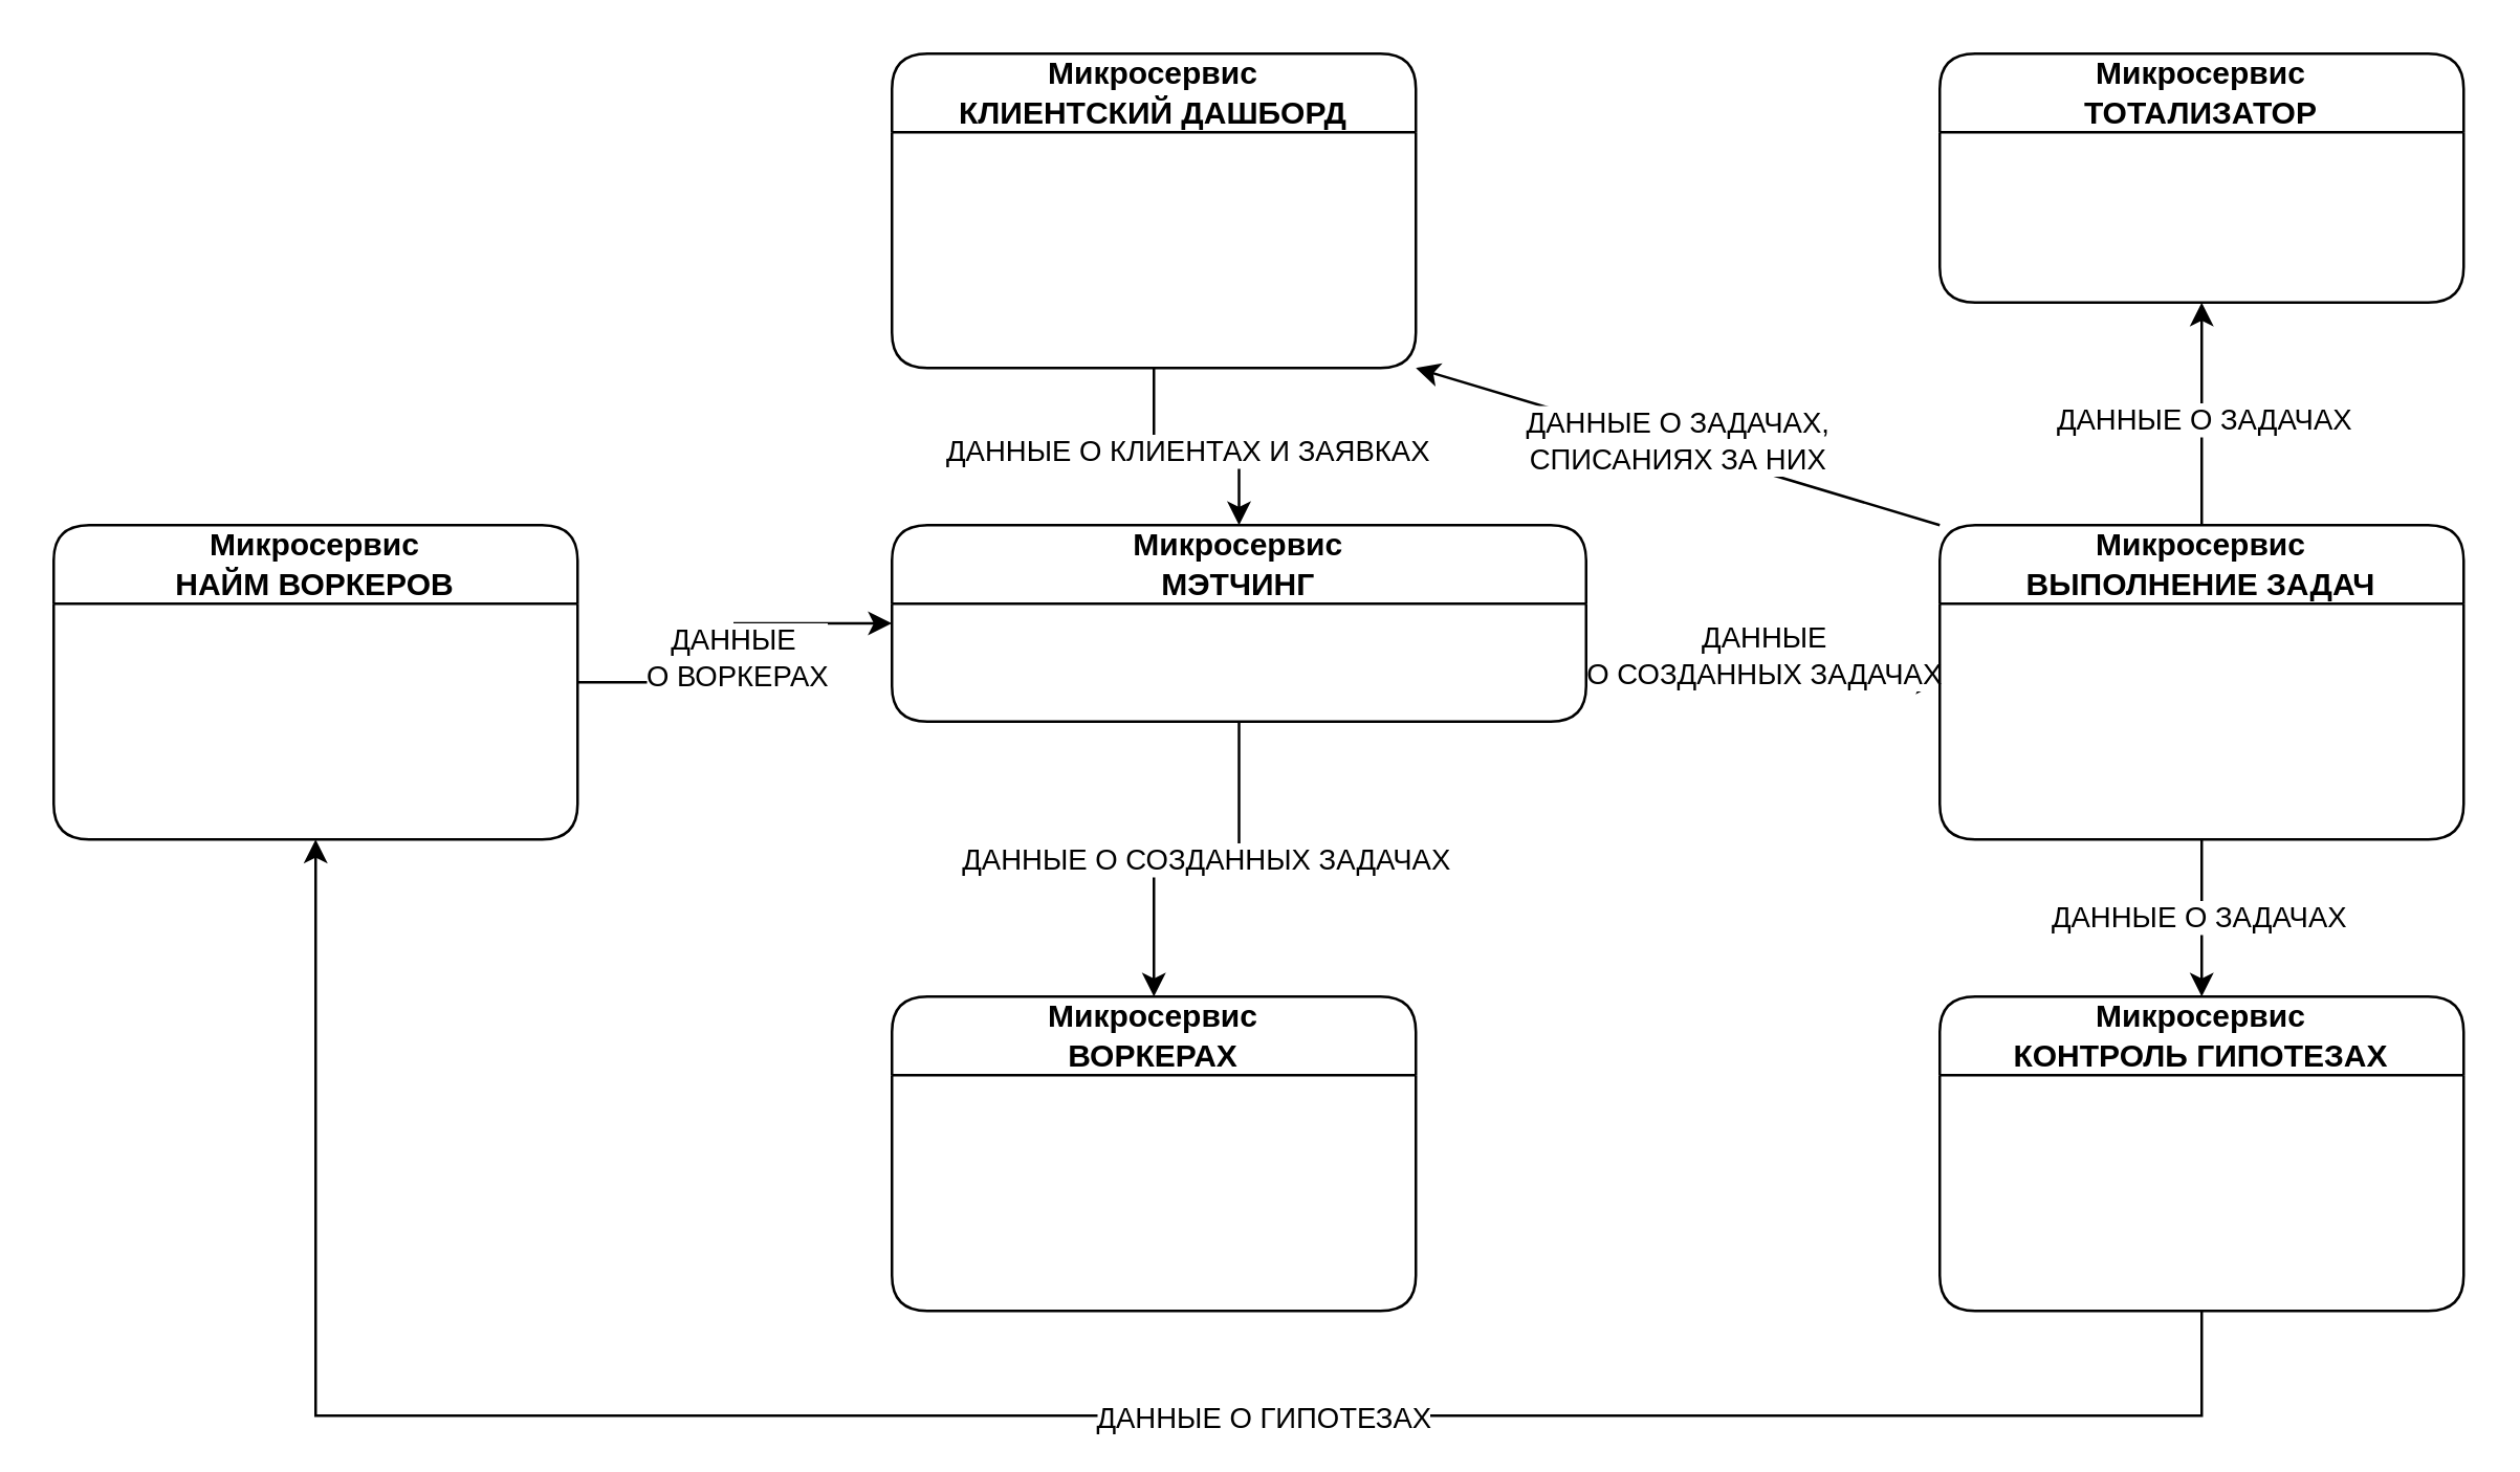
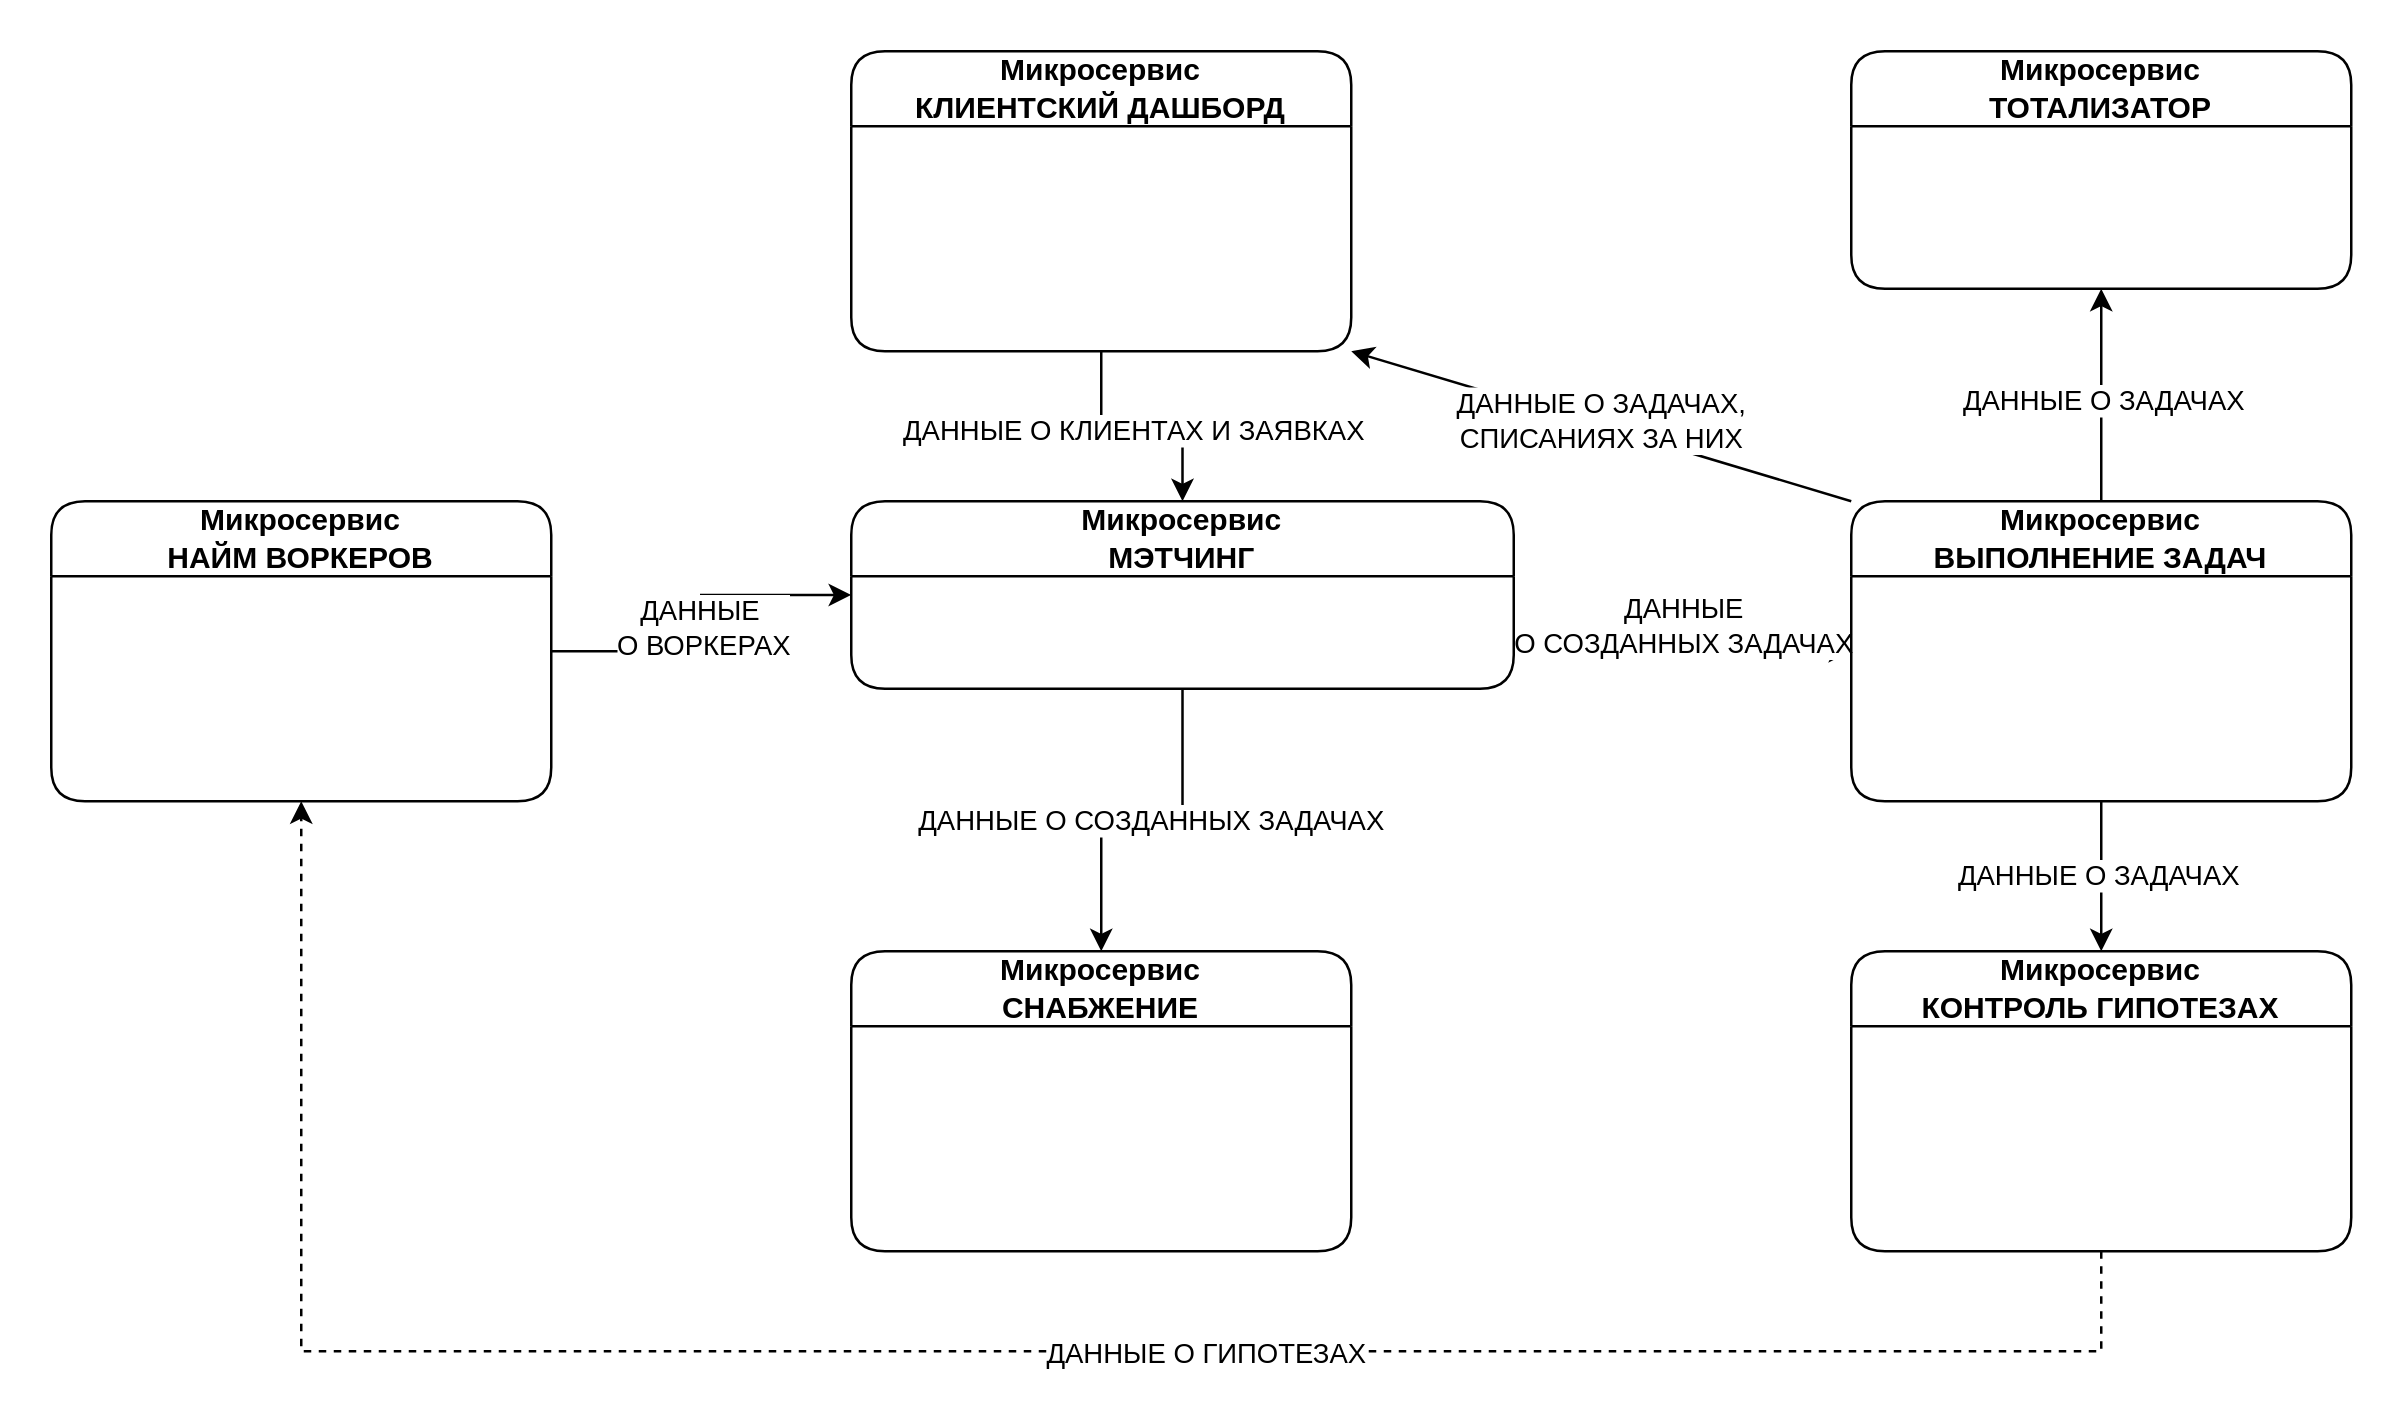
  <mxCell id="0" />
  <mxCell id="1" parent="0" />
  <mxCell id="2" style="edgeStyle=orthogonalEdgeStyle;rounded=0;orthogonalLoop=1;jettySize=auto;html=1;exitX=1;exitY=0.5;exitDx=0;exitDy=0;entryX=0;entryY=0.5;entryDx=0;entryDy=0;" edge="1" parent="1" source="4" target="9"><mxGeometry relative="1" as="geometry" /></mxCell>
  <mxCell id="3" value="ДАННЫЕ&amp;nbsp;&lt;div&gt;О ВОРКЕРАХ&lt;/div&gt;" style="edgeLabel;html=1;align=center;verticalAlign=middle;resizable=0;points=[];" vertex="1" connectable="0" parent="2"><mxGeometry x="-0.017" relative="1" as="geometry"><mxPoint as="offset" /></mxGeometry></mxCell>
  <mxCell id="4" value="Микросервис&lt;div&gt;НАЙМ ВОРКЕРОВ&lt;/div&gt;" style="swimlane;whiteSpace=wrap;html=1;rounded=1;startSize=30;" vertex="1" parent="1"><mxGeometry x="20" y="200" width="200" height="120" as="geometry" /></mxCell>
  <mxCell id="5" style="edgeStyle=orthogonalEdgeStyle;rounded=0;orthogonalLoop=1;jettySize=auto;html=1;exitX=0.5;exitY=1;exitDx=0;exitDy=0;entryX=0.5;entryY=0;entryDx=0;entryDy=0;" edge="1" parent="1" source="9" target="13"><mxGeometry relative="1" as="geometry" /></mxCell>
  <mxCell id="6" value="ДАННЫЕ О СОЗДАННЫХ ЗАДАЧАХ" style="edgeLabel;html=1;align=center;verticalAlign=middle;resizable=0;points=[];" vertex="1" connectable="0" parent="5"><mxGeometry x="-0.033" relative="1" as="geometry"><mxPoint as="offset" /></mxGeometry></mxCell>
  <mxCell id="7" style="edgeStyle=orthogonalEdgeStyle;rounded=0;orthogonalLoop=1;jettySize=auto;html=1;exitX=1;exitY=0.5;exitDx=0;exitDy=0;entryX=0;entryY=0.5;entryDx=0;entryDy=0;" edge="1" parent="1" source="9" target="20"><mxGeometry relative="1" as="geometry" /></mxCell>
  <mxCell id="8" value="ДАННЫЕ&lt;div&gt;О СОЗДАННЫХ ЗАДАЧАХ&lt;/div&gt;" style="edgeLabel;html=1;align=center;verticalAlign=middle;resizable=0;points=[];" vertex="1" connectable="0" parent="7"><mxGeometry relative="1" as="geometry"><mxPoint as="offset" /></mxGeometry></mxCell>
  <mxCell id="9" value="Микросервис&lt;div&gt;МЭТЧИНГ&lt;/div&gt;" style="swimlane;whiteSpace=wrap;html=1;rounded=1;startSize=30;" vertex="1" parent="1"><mxGeometry x="340" y="200" width="265" height="75" as="geometry" /></mxCell>
  <mxCell id="10" style="edgeStyle=orthogonalEdgeStyle;rounded=0;orthogonalLoop=1;jettySize=auto;html=1;exitX=0.5;exitY=1;exitDx=0;exitDy=0;entryX=0.5;entryY=0;entryDx=0;entryDy=0;" edge="1" parent="1" source="12" target="9"><mxGeometry relative="1" as="geometry" /></mxCell>
  <mxCell id="11" value="ДАННЫЕ О КЛИЕНТАХ И ЗАЯВКАХ" style="edgeLabel;html=1;align=center;verticalAlign=middle;resizable=0;points=[];" vertex="1" connectable="0" parent="10"><mxGeometry x="-0.1" y="-1" relative="1" as="geometry"><mxPoint as="offset" /></mxGeometry></mxCell>
  <mxCell id="12" value="Микросервис&lt;div&gt;КЛИЕНТСКИЙ ДАШБОРД&lt;/div&gt;" style="swimlane;whiteSpace=wrap;html=1;rounded=1;startSize=30;" vertex="1" parent="1"><mxGeometry x="340" y="20" width="200" height="120" as="geometry" /></mxCell>
- <mxCell id="13" value="Микросервис&lt;div&gt;ВОРКЕРАХ&lt;/div&gt;" style="swimlane;whiteSpace=wrap;html=1;rounded=1;startSize=30;" vertex="1" parent="1"><mxGeometry x="340" y="380" width="200" height="120" as="geometry" /></mxCell>
+ <mxCell id="13" value="Микросервис&lt;div&gt;СНАБЖЕНИЕ&lt;/div&gt;" style="swimlane;whiteSpace=wrap;html=1;rounded=1;startSize=30;" vertex="1" parent="1"><mxGeometry x="340" y="380" width="200" height="120" as="geometry" /></mxCell>
  <mxCell id="14" style="rounded=0;orthogonalLoop=1;jettySize=auto;html=1;exitX=0;exitY=0;exitDx=0;exitDy=0;entryX=1;entryY=1;entryDx=0;entryDy=0;" edge="1" parent="1" source="20" target="12"><mxGeometry relative="1" as="geometry" /></mxCell>
  <mxCell id="15" value="ДАННЫЕ О ЗАДАЧАХ,&lt;div&gt;СПИСАНИЯХ ЗА НИХ&lt;/div&gt;" style="edgeLabel;html=1;align=center;verticalAlign=middle;resizable=0;points=[];" vertex="1" connectable="0" parent="14"><mxGeometry x="0.015" y="-2" relative="1" as="geometry"><mxPoint as="offset" /></mxGeometry></mxCell>
  <mxCell id="16" style="edgeStyle=orthogonalEdgeStyle;rounded=0;orthogonalLoop=1;jettySize=auto;html=1;exitX=0.5;exitY=0;exitDx=0;exitDy=0;entryX=0.5;entryY=1;entryDx=0;entryDy=0;" edge="1" parent="1" source="20" target="21"><mxGeometry relative="1" as="geometry" /></mxCell>
  <mxCell id="17" value="ДАННЫЕ О ЗАДАЧАХ" style="edgeLabel;html=1;align=center;verticalAlign=middle;resizable=0;points=[];" vertex="1" connectable="0" parent="16"><mxGeometry x="-0.033" relative="1" as="geometry"><mxPoint as="offset" /></mxGeometry></mxCell>
  <mxCell id="18" style="edgeStyle=orthogonalEdgeStyle;rounded=0;orthogonalLoop=1;jettySize=auto;html=1;exitX=0.5;exitY=1;exitDx=0;exitDy=0;entryX=0.5;entryY=0;entryDx=0;entryDy=0;" edge="1" parent="1" source="20" target="24"><mxGeometry relative="1" as="geometry" /></mxCell>
  <mxCell id="19" value="ДАННЫЕ О ЗАДАЧАХ" style="edgeLabel;html=1;align=center;verticalAlign=middle;resizable=0;points=[];" vertex="1" connectable="0" parent="18"><mxGeometry x="-0.049" y="-2" relative="1" as="geometry"><mxPoint as="offset" /></mxGeometry></mxCell>
  <mxCell id="20" value="Микросервис&lt;div&gt;ВЫПОЛНЕНИЕ ЗАДАЧ&lt;/div&gt;" style="swimlane;whiteSpace=wrap;html=1;rounded=1;startSize=30;" vertex="1" parent="1"><mxGeometry x="740" y="200" width="200" height="120" as="geometry" /></mxCell>
  <mxCell id="21" value="Микросервис&lt;div&gt;ТОТАЛИЗАТОР&lt;/div&gt;" style="swimlane;whiteSpace=wrap;html=1;rounded=1;startSize=30;" vertex="1" parent="1"><mxGeometry x="740" y="20" width="200" height="95" as="geometry" /></mxCell>
- <mxCell id="22" style="edgeStyle=orthogonalEdgeStyle;rounded=0;orthogonalLoop=1;jettySize=auto;html=1;exitX=0.5;exitY=1;exitDx=0;exitDy=0;entryX=0.5;entryY=1;entryDx=0;entryDy=0;" edge="1" parent="1" source="24" target="4"><mxGeometry relative="1" as="geometry"><Array as="points"><mxPoint x="840" y="540" /><mxPoint x="120" y="540" /></Array></mxGeometry></mxCell>
+ <mxCell id="22" style="edgeStyle=orthogonalEdgeStyle;rounded=0;orthogonalLoop=1;jettySize=auto;html=1;exitX=0.5;exitY=1;exitDx=0;exitDy=0;entryX=0.5;entryY=1;entryDx=0;entryDy=0;dashed=1;" edge="1" parent="1" source="24" target="4"><mxGeometry relative="1" as="geometry"><Array as="points"><mxPoint x="840" y="540" /><mxPoint x="120" y="540" /></Array></mxGeometry></mxCell>
  <mxCell id="23" value="ДАННЫЕ О ГИПОТЕЗАХ" style="edgeLabel;html=1;align=center;verticalAlign=middle;resizable=0;points=[];" vertex="1" connectable="0" parent="22"><mxGeometry x="-0.186" relative="1" as="geometry"><mxPoint as="offset" /></mxGeometry></mxCell>
  <mxCell id="24" value="Микросервис&lt;div&gt;КОНТРОЛЬ ГИПОТЕЗАХ&lt;/div&gt;" style="swimlane;whiteSpace=wrap;html=1;rounded=1;startSize=30;" vertex="1" parent="1"><mxGeometry x="740" y="380" width="200" height="120" as="geometry" /></mxCell>
